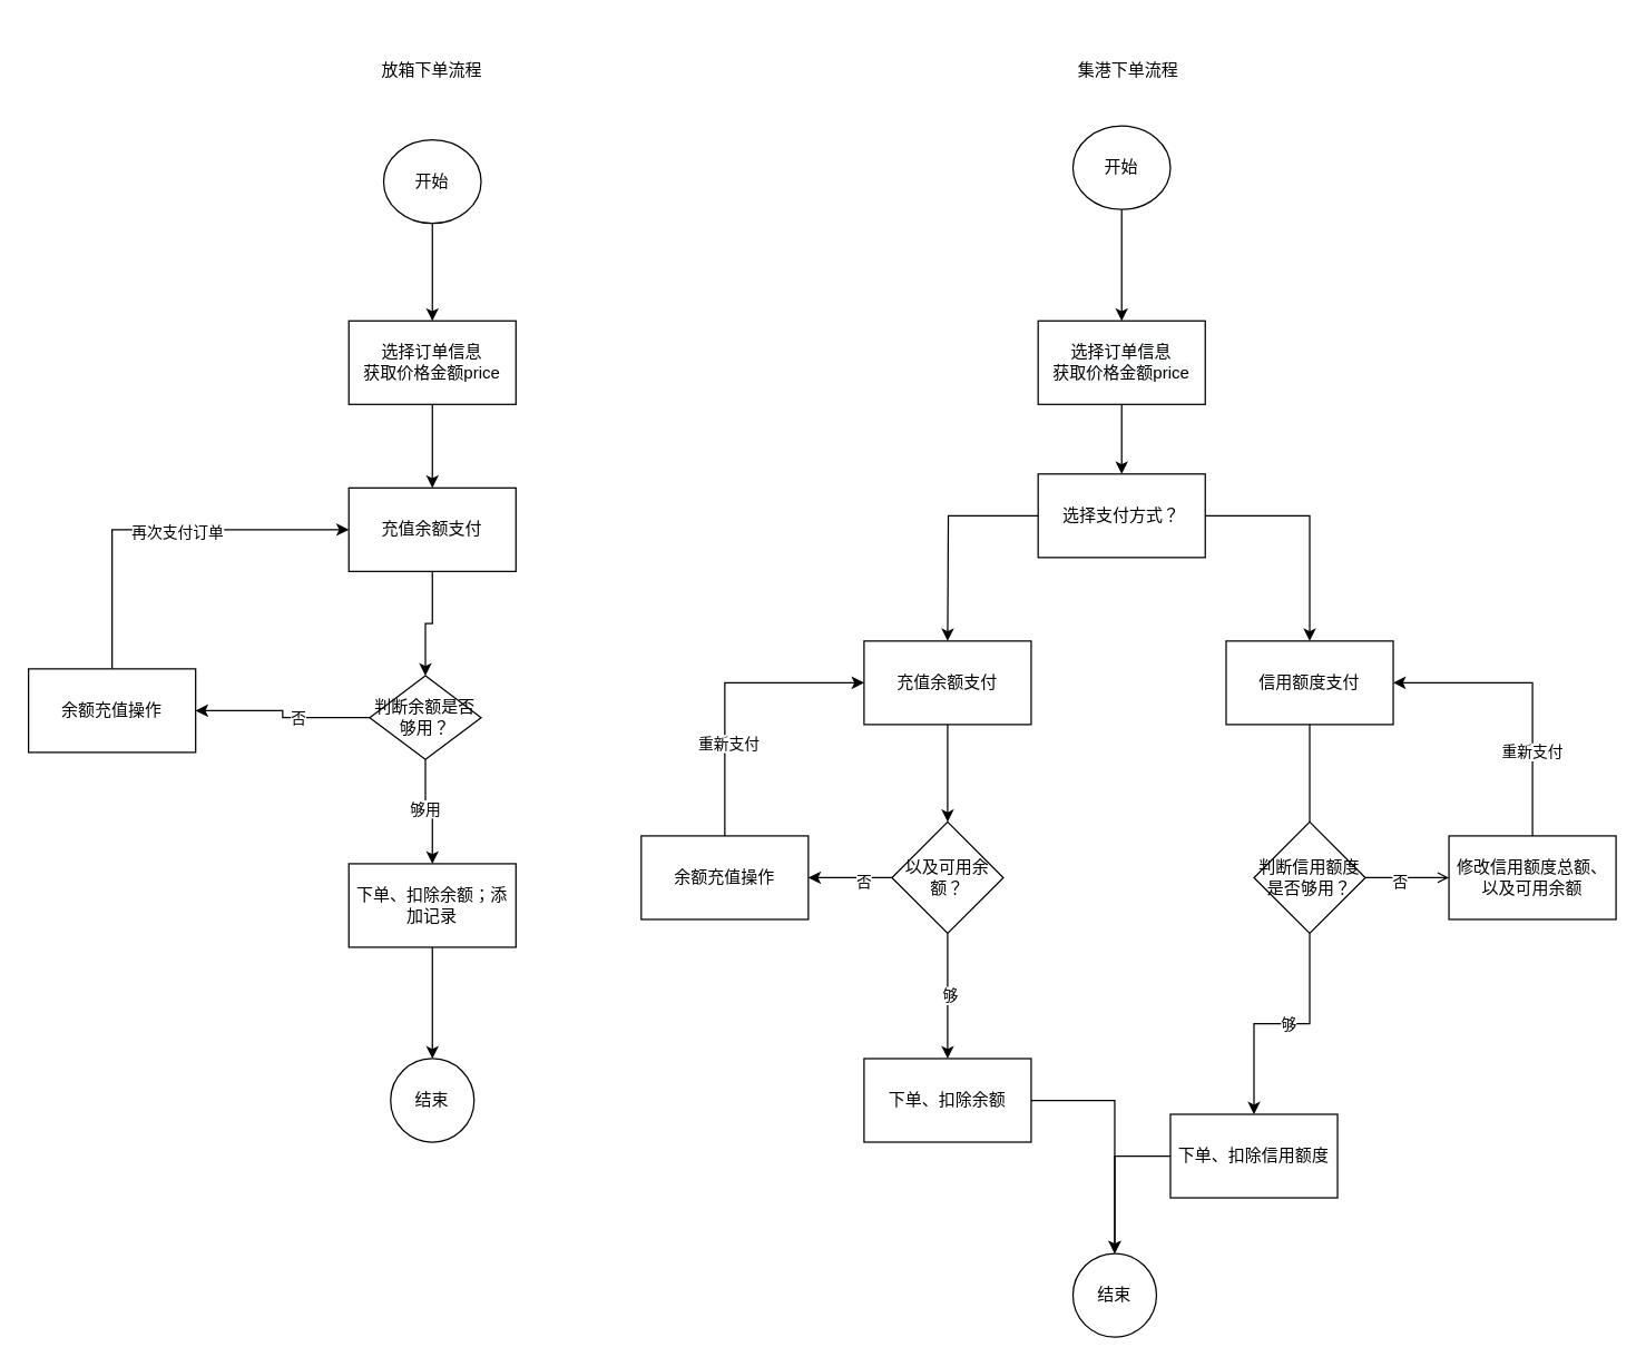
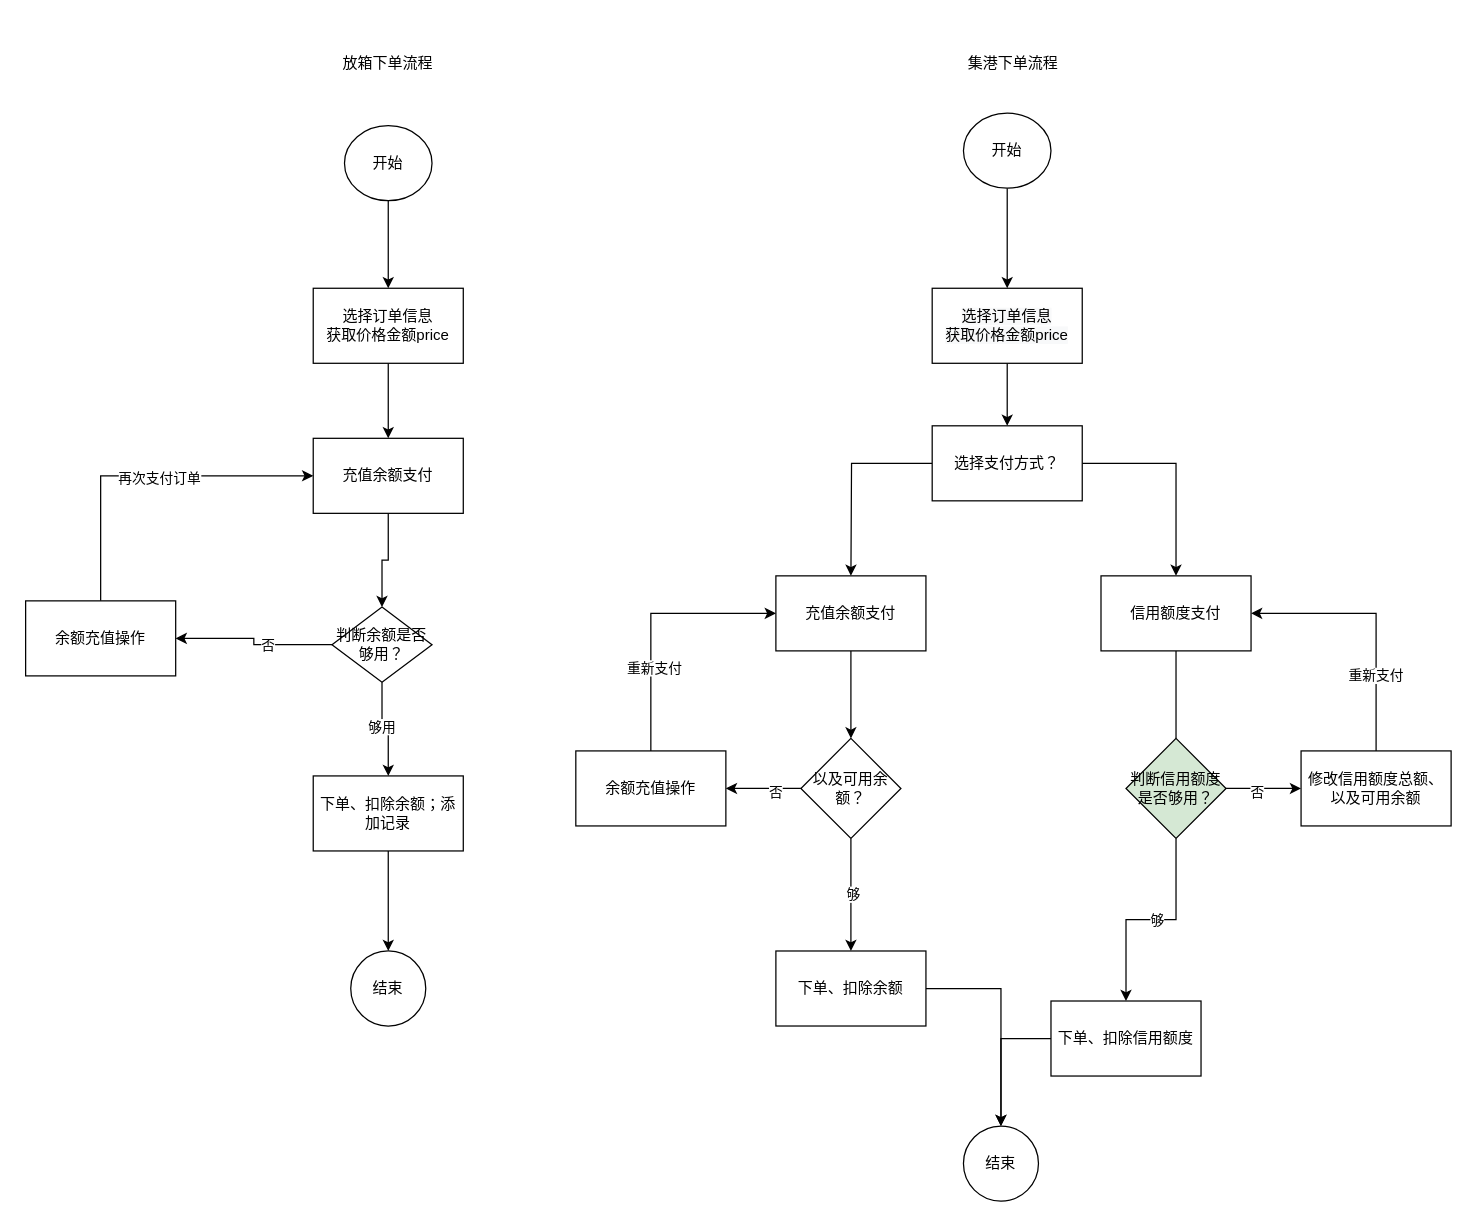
  <mxCell id="0" />
  <mxCell id="1" parent="0" />
  <mxCell id="2" value="放箱下单流程" style="text;html=1;strokeColor=none;fillColor=none;align=center;verticalAlign=middle;whiteSpace=wrap;rounded=0;" vertex="1" parent="1"><mxGeometry x="240" y="20" width="140" height="60" as="geometry" /></mxCell>
  <mxCell id="3" value="集港下单流程" style="text;html=1;strokeColor=none;fillColor=none;align=center;verticalAlign=middle;whiteSpace=wrap;rounded=0;" vertex="1" parent="1"><mxGeometry x="740" y="20" width="140" height="60" as="geometry" /></mxCell>
  <mxCell id="4" value="" style="edgeStyle=orthogonalEdgeStyle;rounded=0;orthogonalLoop=1;jettySize=auto;html=1;" edge="1" parent="1" source="5" target="9"><mxGeometry relative="1" as="geometry" /></mxCell>
  <mxCell id="5" value="开始" style="ellipse;whiteSpace=wrap;html=1;" vertex="1" parent="1"><mxGeometry x="275" y="100" width="70" height="60" as="geometry" /></mxCell>
  <mxCell id="6" value="" style="edgeStyle=orthogonalEdgeStyle;rounded=0;orthogonalLoop=1;jettySize=auto;html=1;" edge="1" parent="1" source="7" target="11"><mxGeometry relative="1" as="geometry" /></mxCell>
  <mxCell id="7" value="开始" style="ellipse;whiteSpace=wrap;html=1;" vertex="1" parent="1"><mxGeometry x="770" y="90" width="70" height="60" as="geometry" /></mxCell>
  <mxCell id="8" value="" style="edgeStyle=orthogonalEdgeStyle;rounded=0;orthogonalLoop=1;jettySize=auto;html=1;" edge="1" parent="1" source="9"><mxGeometry relative="1" as="geometry"><mxPoint x="310" y="350" as="targetPoint" /></mxGeometry></mxCell>
  <mxCell id="9" value="选择订单信息&lt;br&gt;获取价格金额price" style="whiteSpace=wrap;html=1;" vertex="1" parent="1"><mxGeometry x="250" y="230" width="120" height="60" as="geometry" /></mxCell>
  <mxCell id="10" style="edgeStyle=orthogonalEdgeStyle;rounded=0;orthogonalLoop=1;jettySize=auto;html=1;exitX=0.5;exitY=1;exitDx=0;exitDy=0;entryX=0.5;entryY=0;entryDx=0;entryDy=0;" edge="1" parent="1" source="11" target="14"><mxGeometry relative="1" as="geometry" /></mxCell>
  <mxCell id="11" value="&lt;meta charset=&quot;utf-8&quot;&gt;&lt;span style=&quot;color: rgb(0, 0, 0); font-family: helvetica; font-size: 12px; font-style: normal; font-weight: 400; letter-spacing: normal; text-align: center; text-indent: 0px; text-transform: none; word-spacing: 0px; background-color: rgb(248, 249, 250); display: inline; float: none;&quot;&gt;选择订单信息&lt;/span&gt;&lt;br style=&quot;color: rgb(0, 0, 0); font-family: helvetica; font-size: 12px; font-style: normal; font-weight: 400; letter-spacing: normal; text-align: center; text-indent: 0px; text-transform: none; word-spacing: 0px; background-color: rgb(248, 249, 250);&quot;&gt;&lt;span style=&quot;color: rgb(0, 0, 0); font-family: helvetica; font-size: 12px; font-style: normal; font-weight: 400; letter-spacing: normal; text-align: center; text-indent: 0px; text-transform: none; word-spacing: 0px; background-color: rgb(248, 249, 250); display: inline; float: none;&quot;&gt;获取价格金额price&lt;/span&gt;" style="whiteSpace=wrap;html=1;" vertex="1" parent="1"><mxGeometry x="745" y="230" width="120" height="60" as="geometry" /></mxCell>
  <mxCell id="12" style="edgeStyle=orthogonalEdgeStyle;rounded=0;orthogonalLoop=1;jettySize=auto;html=1;exitX=0;exitY=0.5;exitDx=0;exitDy=0;" edge="1" parent="1" source="14"><mxGeometry relative="1" as="geometry"><mxPoint x="680" y="460" as="targetPoint" /></mxGeometry></mxCell>
  <mxCell id="13" style="edgeStyle=orthogonalEdgeStyle;rounded=0;orthogonalLoop=1;jettySize=auto;html=1;exitX=1;exitY=0.5;exitDx=0;exitDy=0;entryX=0.5;entryY=0;entryDx=0;entryDy=0;" edge="1" parent="1" source="14" target="20"><mxGeometry relative="1" as="geometry" /></mxCell>
  <mxCell id="14" value="选择支付方式？" style="rounded=0;whiteSpace=wrap;html=1;" vertex="1" parent="1"><mxGeometry x="745" y="340" width="120" height="60" as="geometry" /></mxCell>
  <mxCell id="15" value="" style="edgeStyle=orthogonalEdgeStyle;rounded=0;orthogonalLoop=1;jettySize=auto;html=1;" edge="1" parent="1" source="16" target="25"><mxGeometry relative="1" as="geometry" /></mxCell>
  <mxCell id="16" value="充值余额支付" style="rounded=0;whiteSpace=wrap;html=1;" vertex="1" parent="1"><mxGeometry x="250" y="350" width="120" height="60" as="geometry" /></mxCell>
  <mxCell id="17" value="" style="edgeStyle=orthogonalEdgeStyle;rounded=0;orthogonalLoop=1;jettySize=auto;html=1;" edge="1" parent="1" source="18" target="36"><mxGeometry relative="1" as="geometry" /></mxCell>
  <mxCell id="18" value="充值余额支付" style="rounded=0;whiteSpace=wrap;html=1;" vertex="1" parent="1"><mxGeometry x="620" y="460" width="120" height="60" as="geometry" /></mxCell>
  <mxCell id="19" value="" style="edgeStyle=orthogonalEdgeStyle;rounded=0;orthogonalLoop=1;jettySize=auto;html=1;endArrow=none;" edge="1" parent="1" source="20" target="43"><mxGeometry relative="1" as="geometry" /></mxCell>
  <mxCell id="20" value="信用额度支付" style="rounded=0;whiteSpace=wrap;html=1;" vertex="1" parent="1"><mxGeometry x="880" y="460" width="120" height="60" as="geometry" /></mxCell>
  <mxCell id="21" value="" style="edgeStyle=orthogonalEdgeStyle;rounded=0;orthogonalLoop=1;jettySize=auto;html=1;" edge="1" parent="1" source="25" target="27"><mxGeometry relative="1" as="geometry" /></mxCell>
  <mxCell id="22" value="够用" style="edgeLabel;html=1;align=center;verticalAlign=middle;resizable=0;points=[];" vertex="1" connectable="0" parent="21"><mxGeometry x="-0.125" y="-1" relative="1" as="geometry"><mxPoint as="offset" /></mxGeometry></mxCell>
  <mxCell id="23" style="edgeStyle=orthogonalEdgeStyle;rounded=0;orthogonalLoop=1;jettySize=auto;html=1;exitX=0;exitY=0.5;exitDx=0;exitDy=0;entryX=1;entryY=0.5;entryDx=0;entryDy=0;" edge="1" parent="1" source="25" target="30"><mxGeometry relative="1" as="geometry" /></mxCell>
  <mxCell id="24" value="否" style="edgeLabel;html=1;align=center;verticalAlign=middle;resizable=0;points=[];" vertex="1" connectable="0" parent="23"><mxGeometry x="-0.2" relative="1" as="geometry"><mxPoint as="offset" /></mxGeometry></mxCell>
  <mxCell id="25" value="判断余额是否够用？" style="rhombus;whiteSpace=wrap;html=1;rounded=0;" vertex="1" parent="1"><mxGeometry x="265" y="485" width="80" height="60" as="geometry" /></mxCell>
  <mxCell id="26" value="" style="edgeStyle=orthogonalEdgeStyle;rounded=0;orthogonalLoop=1;jettySize=auto;html=1;" edge="1" parent="1" source="27" target="31"><mxGeometry relative="1" as="geometry" /></mxCell>
  <mxCell id="27" value="下单、扣除余额；添加记录" style="whiteSpace=wrap;html=1;rounded=0;" vertex="1" parent="1"><mxGeometry x="250" y="620" width="120" height="60" as="geometry" /></mxCell>
  <mxCell id="28" style="edgeStyle=orthogonalEdgeStyle;rounded=0;orthogonalLoop=1;jettySize=auto;html=1;exitX=0.5;exitY=0;exitDx=0;exitDy=0;entryX=0;entryY=0.5;entryDx=0;entryDy=0;" edge="1" parent="1" source="30" target="16"><mxGeometry relative="1" as="geometry" /></mxCell>
  <mxCell id="29" value="再次支付订单" style="edgeLabel;html=1;align=center;verticalAlign=middle;resizable=0;points=[];" vertex="1" connectable="0" parent="28"><mxGeometry x="0.082" y="-1" relative="1" as="geometry"><mxPoint as="offset" /></mxGeometry></mxCell>
  <mxCell id="30" value="余额充值操作" style="rounded=0;whiteSpace=wrap;html=1;" vertex="1" parent="1"><mxGeometry x="20" y="480" width="120" height="60" as="geometry" /></mxCell>
  <mxCell id="31" value="结束" style="ellipse;whiteSpace=wrap;html=1;rounded=0;" vertex="1" parent="1"><mxGeometry x="280" y="760" width="60" height="60" as="geometry" /></mxCell>
  <mxCell id="32" value="" style="edgeStyle=orthogonalEdgeStyle;rounded=0;orthogonalLoop=1;jettySize=auto;html=1;" edge="1" parent="1" source="36" target="38"><mxGeometry relative="1" as="geometry" /></mxCell>
  <mxCell id="33" value="够" style="edgeLabel;html=1;align=center;verticalAlign=middle;resizable=0;points=[];" vertex="1" connectable="0" parent="32"><mxGeometry x="-0.022" y="1" relative="1" as="geometry"><mxPoint as="offset" /></mxGeometry></mxCell>
  <mxCell id="34" value="" style="edgeStyle=orthogonalEdgeStyle;rounded=0;orthogonalLoop=1;jettySize=auto;html=1;" edge="1" parent="1" source="36" target="48"><mxGeometry relative="1" as="geometry" /></mxCell>
  <mxCell id="35" value="否" style="edgeLabel;html=1;align=center;verticalAlign=middle;resizable=0;points=[];" vertex="1" connectable="0" parent="34"><mxGeometry x="-0.3" y="2" relative="1" as="geometry"><mxPoint as="offset" /></mxGeometry></mxCell>
  <mxCell id="36" value="以及可用余额？" style="rhombus;whiteSpace=wrap;html=1;rounded=0;" vertex="1" parent="1"><mxGeometry x="640" y="590" width="80" height="80" as="geometry" /></mxCell>
  <mxCell id="37" style="edgeStyle=orthogonalEdgeStyle;rounded=0;orthogonalLoop=1;jettySize=auto;html=1;" edge="1" parent="1" source="38" target="52"><mxGeometry relative="1" as="geometry" /></mxCell>
  <mxCell id="38" value="下单、扣除余额" style="whiteSpace=wrap;html=1;rounded=0;" vertex="1" parent="1"><mxGeometry x="620" y="760" width="120" height="60" as="geometry" /></mxCell>
  <mxCell id="39" value="" style="edgeStyle=orthogonalEdgeStyle;rounded=0;orthogonalLoop=1;jettySize=auto;html=1;" edge="1" parent="1" source="43" target="45"><mxGeometry relative="1" as="geometry" /></mxCell>
  <mxCell id="40" value="够" style="edgeLabel;html=1;align=center;verticalAlign=middle;resizable=0;points=[];" vertex="1" connectable="0" parent="39"><mxGeometry x="-0.044" relative="1" as="geometry"><mxPoint as="offset" /></mxGeometry></mxCell>
- <mxCell id="41" value="" style="edgeStyle=orthogonalEdgeStyle;rounded=0;orthogonalLoop=1;jettySize=auto;html=1;endArrow=open;" edge="1" parent="1" source="43" target="51"><mxGeometry relative="1" as="geometry" /></mxCell>
+ <mxCell id="41" value="" style="edgeStyle=orthogonalEdgeStyle;rounded=0;orthogonalLoop=1;jettySize=auto;html=1;" edge="1" parent="1" source="43" target="51"><mxGeometry relative="1" as="geometry" /></mxCell>
  <mxCell id="42" value="否" style="edgeLabel;html=1;align=center;verticalAlign=middle;resizable=0;points=[];" vertex="1" connectable="0" parent="41"><mxGeometry x="-0.2" y="-2" relative="1" as="geometry"><mxPoint as="offset" /></mxGeometry></mxCell>
- <mxCell id="43" value="判断信用额度是否够用？" style="rhombus;whiteSpace=wrap;html=1;rounded=0;" vertex="1" parent="1"><mxGeometry x="900" y="590" width="80" height="80" as="geometry" /></mxCell>
+ <mxCell id="43" value="判断信用额度是否够用？" style="rhombus;whiteSpace=wrap;html=1;rounded=0;fillColor=#d5e8d4;" vertex="1" parent="1"><mxGeometry x="900" y="590" width="80" height="80" as="geometry" /></mxCell>
  <mxCell id="44" style="edgeStyle=orthogonalEdgeStyle;rounded=0;orthogonalLoop=1;jettySize=auto;html=1;entryX=0.5;entryY=0;entryDx=0;entryDy=0;" edge="1" parent="1" source="45" target="52"><mxGeometry relative="1" as="geometry" /></mxCell>
  <mxCell id="45" value="下单、扣除信用额度" style="whiteSpace=wrap;html=1;rounded=0;" vertex="1" parent="1"><mxGeometry x="840" y="800" width="120" height="60" as="geometry" /></mxCell>
  <mxCell id="46" style="edgeStyle=orthogonalEdgeStyle;rounded=0;orthogonalLoop=1;jettySize=auto;html=1;exitX=0.5;exitY=0;exitDx=0;exitDy=0;entryX=0;entryY=0.5;entryDx=0;entryDy=0;" edge="1" parent="1" source="48" target="18"><mxGeometry relative="1" as="geometry" /></mxCell>
  <mxCell id="47" value="重新支付" style="edgeLabel;html=1;align=center;verticalAlign=middle;resizable=0;points=[];" vertex="1" connectable="0" parent="46"><mxGeometry x="-0.362" y="-2" relative="1" as="geometry"><mxPoint as="offset" /></mxGeometry></mxCell>
  <mxCell id="48" value="余额充值操作" style="whiteSpace=wrap;html=1;rounded=0;" vertex="1" parent="1"><mxGeometry x="460" y="600" width="120" height="60" as="geometry" /></mxCell>
  <mxCell id="49" style="edgeStyle=orthogonalEdgeStyle;rounded=0;orthogonalLoop=1;jettySize=auto;html=1;exitX=0.5;exitY=0;exitDx=0;exitDy=0;entryX=1;entryY=0.5;entryDx=0;entryDy=0;" edge="1" parent="1" source="51" target="20"><mxGeometry relative="1" as="geometry" /></mxCell>
  <mxCell id="50" value="重新支付" style="edgeLabel;html=1;align=center;verticalAlign=middle;resizable=0;points=[];" vertex="1" connectable="0" parent="49"><mxGeometry x="-0.419" y="1" relative="1" as="geometry"><mxPoint as="offset" /></mxGeometry></mxCell>
  <mxCell id="51" value="修改信用额度总额、以及可用余额" style="whiteSpace=wrap;html=1;rounded=0;" vertex="1" parent="1"><mxGeometry x="1040" y="600" width="120" height="60" as="geometry" /></mxCell>
  <mxCell id="52" value="结束" style="ellipse;whiteSpace=wrap;html=1;rounded=0;" vertex="1" parent="1"><mxGeometry x="770" y="900" width="60" height="60" as="geometry" /></mxCell>
